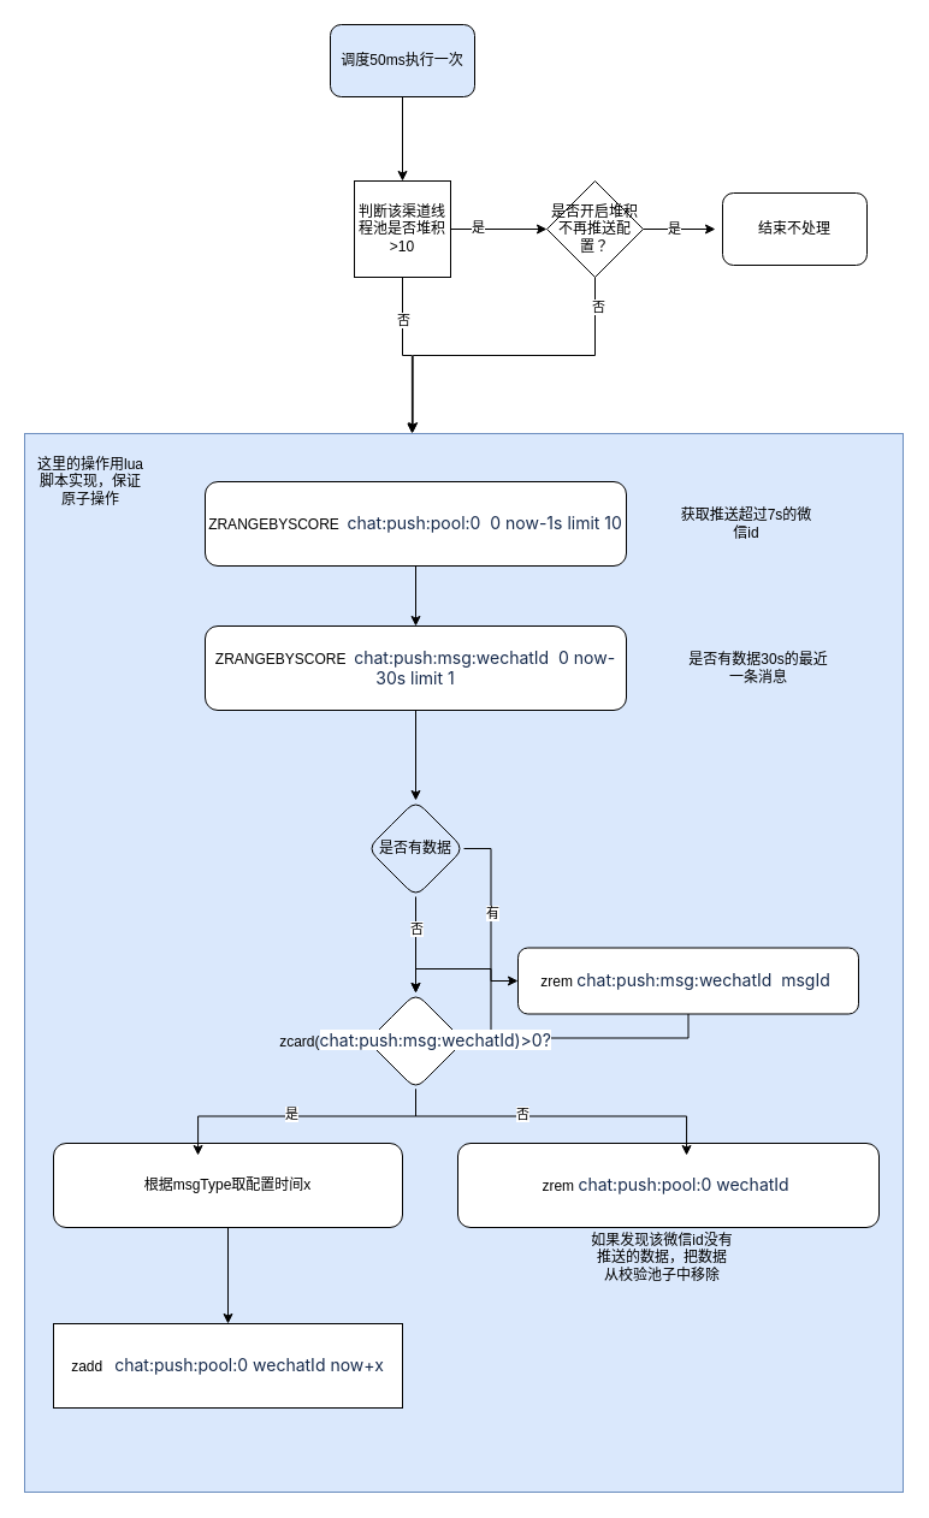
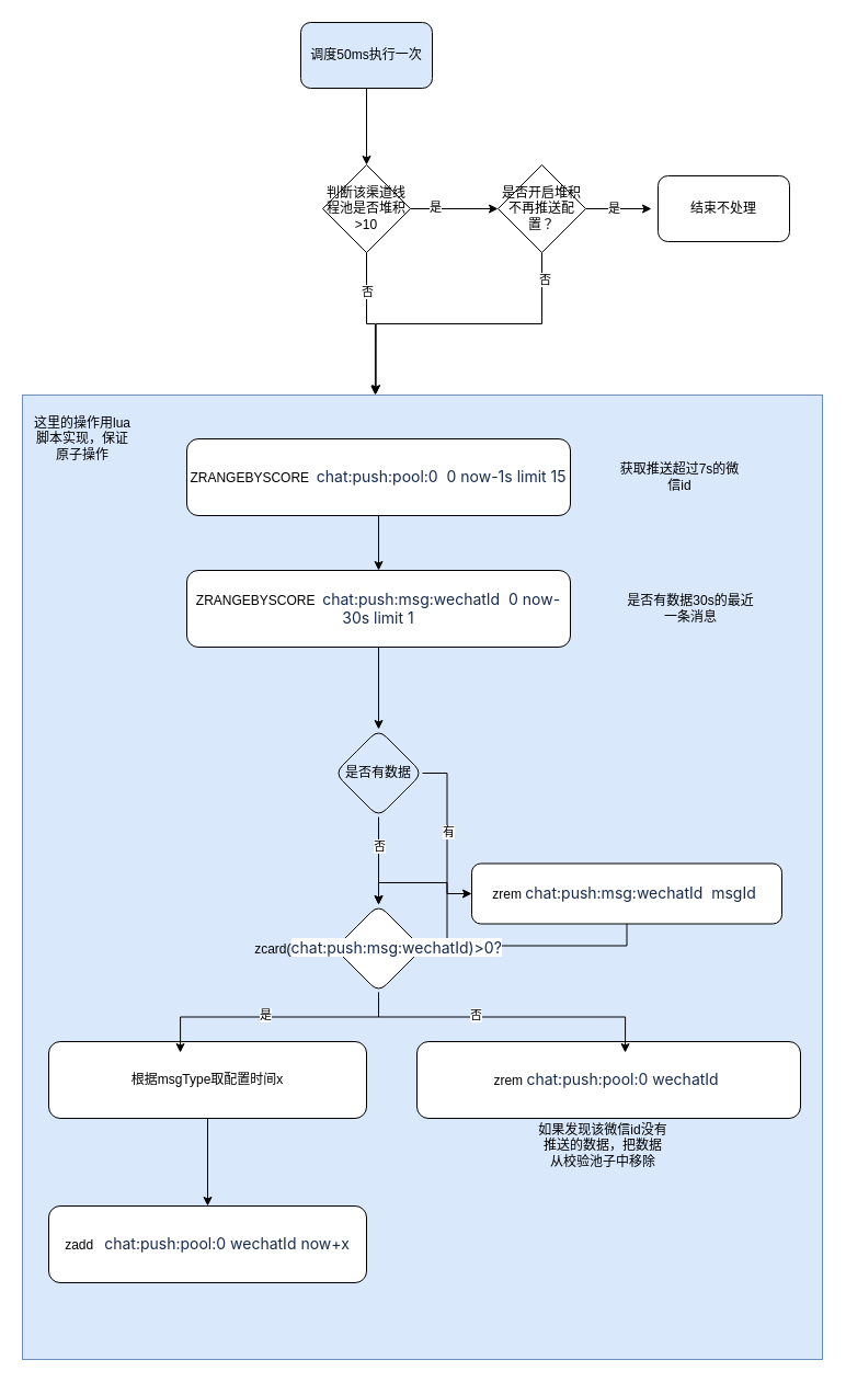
  <mxCell id="0" />
  <mxCell id="1" parent="0" />
  <mxCell id="2" value="" style="rounded=0;whiteSpace=wrap;html=1;fillColor=#dae8fc;strokeColor=#6c8ebf;" parent="1" vertex="1"><mxGeometry x="20" y="360" width="730" height="880" as="geometry" /></mxCell>
  <mxCell id="3" value="" style="edgeStyle=orthogonalEdgeStyle;rounded=0;orthogonalLoop=1;jettySize=auto;html=1;" parent="1" source="4" target="15" edge="1"><mxGeometry relative="1" as="geometry" /></mxCell>
- <mxCell id="4" value="ZRANGEBYSCORE&amp;nbsp;&amp;nbsp;&lt;span style=&quot;color: rgb(23, 43, 77); font-family: -apple-system, &amp;quot;system-ui&amp;quot;, &amp;quot;Segoe UI&amp;quot;, Roboto, Oxygen, Ubuntu, &amp;quot;Fira Sans&amp;quot;, &amp;quot;Droid Sans&amp;quot;, &amp;quot;Helvetica Neue&amp;quot;, sans-serif; font-size: 14px; text-align: start; background-color: rgb(255, 255, 255);&quot;&gt;chat:push:pool:0&amp;nbsp; 0 now-1s limit 10&lt;/span&gt;" style="rounded=1;whiteSpace=wrap;html=1;" parent="1" vertex="1"><mxGeometry x="170" y="400" width="350" height="70" as="geometry" /></mxCell>
+ <mxCell id="4" value="ZRANGEBYSCORE&amp;nbsp;&amp;nbsp;&lt;span style=&quot;color: rgb(23, 43, 77); font-family: -apple-system, &amp;quot;system-ui&amp;quot;, &amp;quot;Segoe UI&amp;quot;, Roboto, Oxygen, Ubuntu, &amp;quot;Fira Sans&amp;quot;, &amp;quot;Droid Sans&amp;quot;, &amp;quot;Helvetica Neue&amp;quot;, sans-serif; font-size: 14px; text-align: start; background-color: rgb(255, 255, 255);&quot;&gt;chat:push:pool:0&amp;nbsp; 0 now-1s limit 15&lt;/span&gt;" style="rounded=1;whiteSpace=wrap;html=1;" parent="1" vertex="1"><mxGeometry x="170" y="400" width="350" height="70" as="geometry" /></mxCell>
  <mxCell id="5" value="获取推送超过7s的微信id" style="text;html=1;align=center;verticalAlign=middle;whiteSpace=wrap;rounded=0;" parent="1" vertex="1"><mxGeometry x="560" width="120" height="50" as="geometry" y="410" /></mxCell>
  <mxCell id="6" style="edgeStyle=orthogonalEdgeStyle;rounded=0;orthogonalLoop=1;jettySize=auto;html=1;exitX=0.5;exitY=1;exitDx=0;exitDy=0;entryX=0.5;entryY=0;entryDx=0;entryDy=0;" parent="1" source="7" target="21" edge="1"><mxGeometry relative="1" as="geometry" /></mxCell>
  <mxCell id="7" value="zrem&amp;nbsp;&lt;span style=&quot;color: rgb(23, 43, 77); font-family: -apple-system, &amp;quot;system-ui&amp;quot;, &amp;quot;Segoe UI&amp;quot;, Roboto, Oxygen, Ubuntu, &amp;quot;Fira Sans&amp;quot;, &amp;quot;Droid Sans&amp;quot;, &amp;quot;Helvetica Neue&amp;quot;, sans-serif; font-size: 14px; text-align: left; background-color: rgb(255, 255, 255);&quot;&gt;chat:push:msg:wechatId&amp;nbsp; msgId&amp;nbsp;&lt;/span&gt;" style="rounded=1;whiteSpace=wrap;html=1;" parent="1" vertex="1"><mxGeometry x="430" y="787.5" width="283" height="55" as="geometry" /></mxCell>
  <mxCell id="8" value="是否有数据30s的最近一条消息" style="text;html=1;align=center;verticalAlign=middle;whiteSpace=wrap;rounded=0;" parent="1" vertex="1"><mxGeometry x="570" y="530" width="120" height="50" as="geometry" /></mxCell>
  <mxCell id="9" value="zrem&amp;nbsp;&lt;span style=&quot;color: rgb(23, 43, 77); font-family: -apple-system, &amp;quot;system-ui&amp;quot;, &amp;quot;Segoe UI&amp;quot;, Roboto, Oxygen, Ubuntu, &amp;quot;Fira Sans&amp;quot;, &amp;quot;Droid Sans&amp;quot;, &amp;quot;Helvetica Neue&amp;quot;, sans-serif; font-size: 14px; text-align: start; background-color: rgb(255, 255, 255);&quot;&gt;chat:push:pool:0&amp;nbsp;&lt;/span&gt;&lt;span style=&quot;color: rgb(23, 43, 77); font-family: -apple-system, &amp;quot;system-ui&amp;quot;, &amp;quot;Segoe UI&amp;quot;, Roboto, Oxygen, Ubuntu, &amp;quot;Fira Sans&amp;quot;, &amp;quot;Droid Sans&amp;quot;, &amp;quot;Helvetica Neue&amp;quot;, sans-serif; font-size: 14px; text-align: left; background-color: rgb(255, 255, 255);&quot;&gt;wechatId&lt;/span&gt;&lt;span style=&quot;color: rgb(23, 43, 77); font-family: -apple-system, &amp;quot;system-ui&amp;quot;, &amp;quot;Segoe UI&amp;quot;, Roboto, Oxygen, Ubuntu, &amp;quot;Fira Sans&amp;quot;, &amp;quot;Droid Sans&amp;quot;, &amp;quot;Helvetica Neue&amp;quot;, sans-serif; font-size: 14px; text-align: start; background-color: rgb(255, 255, 255);&quot;&gt;&amp;nbsp;&lt;/span&gt;" style="rounded=1;whiteSpace=wrap;html=1;" parent="1" vertex="1"><mxGeometry x="380" y="950" width="350" height="70" as="geometry" /></mxCell>
  <mxCell id="10" value="如果发现该微信id没有推送的数据，把数据从校验池子中移除" style="text;html=1;align=center;verticalAlign=middle;whiteSpace=wrap;rounded=0;" parent="1" vertex="1"><mxGeometry x="490" y="1020" width="120" height="50" as="geometry" /></mxCell>
  <mxCell id="11" value="这里的操作用lua脚本实现，保证原子操作" style="text;html=1;align=center;verticalAlign=middle;whiteSpace=wrap;rounded=0;" parent="1" vertex="1"><mxGeometry x="30" y="370" width="90" height="60" as="geometry" /></mxCell>
  <mxCell id="12" value="" style="edgeStyle=orthogonalEdgeStyle;rounded=0;orthogonalLoop=1;jettySize=auto;html=1;" edge="1" parent="1" source="13" target="39"><mxGeometry relative="1" as="geometry" /></mxCell>
  <mxCell id="13" value="根据msgType取配置时间x" style="rounded=1;whiteSpace=wrap;html=1;" parent="1" vertex="1"><mxGeometry x="44" y="950" width="290" height="70" as="geometry" /></mxCell>
  <mxCell id="14" value="" style="edgeStyle=orthogonalEdgeStyle;rounded=0;orthogonalLoop=1;jettySize=auto;html=1;" parent="1" source="15" target="20" edge="1"><mxGeometry relative="1" as="geometry" /></mxCell>
  <mxCell id="15" value="ZRANGEBYSCORE&amp;nbsp;&amp;nbsp;&lt;span style=&quot;color: rgb(23, 43, 77); font-family: -apple-system, &amp;quot;system-ui&amp;quot;, &amp;quot;Segoe UI&amp;quot;, Roboto, Oxygen, Ubuntu, &amp;quot;Fira Sans&amp;quot;, &amp;quot;Droid Sans&amp;quot;, &amp;quot;Helvetica Neue&amp;quot;, sans-serif; font-size: 14px; text-align: left; background-color: rgb(255, 255, 255);&quot;&gt;chat:push:msg:wechatId&lt;/span&gt;&lt;span style=&quot;color: rgb(23, 43, 77); font-family: -apple-system, &amp;quot;system-ui&amp;quot;, &amp;quot;Segoe UI&amp;quot;, Roboto, Oxygen, Ubuntu, &amp;quot;Fira Sans&amp;quot;, &amp;quot;Droid Sans&amp;quot;, &amp;quot;Helvetica Neue&amp;quot;, sans-serif; font-size: 14px; text-align: start; background-color: rgb(255, 255, 255);&quot;&gt;&amp;nbsp; 0 now-30s limit 1&lt;/span&gt;" style="rounded=1;whiteSpace=wrap;html=1;" parent="1" vertex="1"><mxGeometry x="170" y="520" width="350" height="70" as="geometry" /></mxCell>
  <mxCell id="16" style="edgeStyle=orthogonalEdgeStyle;rounded=0;orthogonalLoop=1;jettySize=auto;html=1;exitX=1;exitY=0.5;exitDx=0;exitDy=0;entryX=0;entryY=0.5;entryDx=0;entryDy=0;" parent="1" source="20" target="7" edge="1"><mxGeometry relative="1" as="geometry" /></mxCell>
  <mxCell id="17" value="有" style="edgeLabel;html=1;align=center;verticalAlign=middle;resizable=0;points=[];" parent="16" vertex="1" connectable="0"><mxGeometry x="-0.022" y="1" relative="1" as="geometry"><mxPoint as="offset" /></mxGeometry></mxCell>
  <mxCell id="18" value="" style="edgeStyle=orthogonalEdgeStyle;rounded=0;orthogonalLoop=1;jettySize=auto;html=1;" parent="1" source="20" target="21" edge="1"><mxGeometry relative="1" as="geometry" /></mxCell>
  <mxCell id="19" value="否" style="edgeLabel;html=1;align=center;verticalAlign=middle;resizable=0;points=[];" parent="18" vertex="1" connectable="0"><mxGeometry x="-0.35" relative="1" as="geometry"><mxPoint as="offset" /></mxGeometry></mxCell>
  <mxCell id="20" value="是否有数据" style="rhombus;whiteSpace=wrap;html=1;rounded=1;fillColor=#dae8fc;" parent="1" vertex="1"><mxGeometry x="305" y="665" width="80" height="80" as="geometry" /></mxCell>
  <mxCell id="21" value="zcard(&lt;span style=&quot;color: rgb(23, 43, 77); font-family: -apple-system, &amp;quot;system-ui&amp;quot;, &amp;quot;Segoe UI&amp;quot;, Roboto, Oxygen, Ubuntu, &amp;quot;Fira Sans&amp;quot;, &amp;quot;Droid Sans&amp;quot;, &amp;quot;Helvetica Neue&amp;quot;, sans-serif; font-size: 14px; text-align: left; background-color: rgb(255, 255, 255);&quot;&gt;chat:push:msg:wechatId&lt;/span&gt;&lt;span style=&quot;color: rgb(23, 43, 77); font-family: -apple-system, &amp;quot;system-ui&amp;quot;, &amp;quot;Segoe UI&amp;quot;, Roboto, Oxygen, Ubuntu, &amp;quot;Fira Sans&amp;quot;, &amp;quot;Droid Sans&amp;quot;, &amp;quot;Helvetica Neue&amp;quot;, sans-serif; font-size: 14px; text-align: start; background-color: rgb(255, 255, 255);&quot;&gt;)&amp;gt;0?&lt;/span&gt;" style="rhombus;whiteSpace=wrap;html=1;rounded=1;" parent="1" vertex="1"><mxGeometry x="305" y="825" width="80" height="80" as="geometry" /></mxCell>
  <mxCell id="22" style="edgeStyle=orthogonalEdgeStyle;rounded=0;orthogonalLoop=1;jettySize=auto;html=1;exitX=0.5;exitY=1;exitDx=0;exitDy=0;entryX=0.414;entryY=0.143;entryDx=0;entryDy=0;entryPerimeter=0;" parent="1" source="21" target="13" edge="1"><mxGeometry relative="1" as="geometry" /></mxCell>
  <mxCell id="23" value="是" style="edgeLabel;html=1;align=center;verticalAlign=middle;resizable=0;points=[];" parent="22" vertex="1" connectable="0"><mxGeometry x="0.072" y="-3" relative="1" as="geometry"><mxPoint y="1" as="offset" /></mxGeometry></mxCell>
  <mxCell id="24" style="edgeStyle=orthogonalEdgeStyle;rounded=0;orthogonalLoop=1;jettySize=auto;html=1;exitX=0.5;exitY=1;exitDx=0;exitDy=0;entryX=0.543;entryY=0.143;entryDx=0;entryDy=0;entryPerimeter=0;" parent="1" source="21" target="9" edge="1"><mxGeometry relative="1" as="geometry" /></mxCell>
  <mxCell id="25" value="否" style="edgeLabel;html=1;align=center;verticalAlign=middle;resizable=0;points=[];" parent="24" vertex="1" connectable="0"><mxGeometry x="-0.211" y="3" relative="1" as="geometry"><mxPoint y="1" as="offset" /></mxGeometry></mxCell>
  <mxCell id="26" style="edgeStyle=orthogonalEdgeStyle;rounded=0;orthogonalLoop=1;jettySize=auto;html=1;exitX=0.5;exitY=1;exitDx=0;exitDy=0;entryX=0.5;entryY=0;entryDx=0;entryDy=0;" parent="1" source="27" target="30" edge="1"><mxGeometry relative="1" as="geometry" /></mxCell>
  <mxCell id="27" value="调度50ms执行一次" style="rounded=1;whiteSpace=wrap;html=1;fillColor=#dae8fc;" parent="1" vertex="1"><mxGeometry x="274" y="20" width="120" height="60" as="geometry" /></mxCell>
  <mxCell id="28" value="" style="edgeStyle=orthogonalEdgeStyle;rounded=0;orthogonalLoop=1;jettySize=auto;html=1;" parent="1" source="30" target="33" edge="1"><mxGeometry relative="1" as="geometry" /></mxCell>
  <mxCell id="29" value="是" style="edgeLabel;html=1;align=center;verticalAlign=middle;resizable=0;points=[];" parent="28" vertex="1" connectable="0"><mxGeometry x="-0.45" y="2" relative="1" as="geometry"><mxPoint as="offset" /></mxGeometry></mxCell>
- <mxCell id="30" value="判断该渠道线程池是否堆积&amp;gt;10" style="whiteSpace=wrap;html=1;rounded=0;" parent="1" vertex="1"><mxGeometry x="294" y="150" width="80" height="80" as="geometry" /></mxCell>
+ <mxCell id="30" value="判断该渠道线程池是否堆积&amp;gt;10" style="rhombus;whiteSpace=wrap;html=1;" parent="1" vertex="1"><mxGeometry x="294" y="150" width="80" height="80" as="geometry" /></mxCell>
  <mxCell id="31" value="" style="edgeStyle=orthogonalEdgeStyle;rounded=0;orthogonalLoop=1;jettySize=auto;html=1;" parent="1" source="33" edge="1"><mxGeometry relative="1" as="geometry"><mxPoint x="594" y="190" as="targetPoint" /></mxGeometry></mxCell>
  <mxCell id="32" value="是" style="edgeLabel;html=1;align=center;verticalAlign=middle;resizable=0;points=[];" parent="31" vertex="1" connectable="0"><mxGeometry x="-0.174" y="1" relative="1" as="geometry"><mxPoint as="offset" /></mxGeometry></mxCell>
  <mxCell id="33" value="是否开启堆积不再推送配置？" style="rhombus;whiteSpace=wrap;html=1;" parent="1" vertex="1"><mxGeometry x="454" y="150" width="80" height="80" as="geometry" /></mxCell>
  <mxCell id="34" value="结束不处理" style="rounded=1;whiteSpace=wrap;html=1;" parent="1" vertex="1"><mxGeometry x="600" y="160" width="120" height="60" as="geometry" /></mxCell>
  <mxCell id="35" style="edgeStyle=orthogonalEdgeStyle;rounded=0;orthogonalLoop=1;jettySize=auto;html=1;exitX=0.5;exitY=1;exitDx=0;exitDy=0;entryX=0.441;entryY=0;entryDx=0;entryDy=0;entryPerimeter=0;" parent="1" source="30" target="2" edge="1"><mxGeometry relative="1" as="geometry" /></mxCell>
  <mxCell id="36" value="否" style="edgeLabel;html=1;align=center;verticalAlign=middle;resizable=0;points=[];" parent="35" vertex="1" connectable="0"><mxGeometry x="-0.496" relative="1" as="geometry"><mxPoint as="offset" /></mxGeometry></mxCell>
  <mxCell id="37" style="edgeStyle=orthogonalEdgeStyle;rounded=0;orthogonalLoop=1;jettySize=auto;html=1;exitX=0.5;exitY=1;exitDx=0;exitDy=0;entryX=0.442;entryY=-0.001;entryDx=0;entryDy=0;entryPerimeter=0;" parent="1" source="33" target="2" edge="1"><mxGeometry relative="1" as="geometry" /></mxCell>
  <mxCell id="38" value="否" style="edgeLabel;html=1;align=center;verticalAlign=middle;resizable=0;points=[];" parent="37" vertex="1" connectable="0"><mxGeometry x="-0.827" y="2" relative="1" as="geometry"><mxPoint as="offset" /></mxGeometry></mxCell>
- <mxCell id="39" value="zadd&amp;nbsp;&amp;nbsp;&amp;nbsp;&lt;span style=&quot;color: rgb(23, 43, 77); font-family: -apple-system, &amp;quot;system-ui&amp;quot;, &amp;quot;Segoe UI&amp;quot;, Roboto, Oxygen, Ubuntu, &amp;quot;Fira Sans&amp;quot;, &amp;quot;Droid Sans&amp;quot;, &amp;quot;Helvetica Neue&amp;quot;, sans-serif; font-size: 14px; text-align: start; background-color: rgb(255, 255, 255);&quot;&gt;chat:push:pool:0&amp;nbsp;&lt;/span&gt;&lt;span style=&quot;color: rgb(23, 43, 77); font-family: -apple-system, &amp;quot;system-ui&amp;quot;, &amp;quot;Segoe UI&amp;quot;, Roboto, Oxygen, Ubuntu, &amp;quot;Fira Sans&amp;quot;, &amp;quot;Droid Sans&amp;quot;, &amp;quot;Helvetica Neue&amp;quot;, sans-serif; font-size: 14px; text-align: left; background-color: rgb(255, 255, 255);&quot;&gt;wechatId now+x&lt;/span&gt;" style="whiteSpace=wrap;html=1;rounded=0;" vertex="1" parent="1"><mxGeometry x="44" y="1100" width="290" height="70" as="geometry" /></mxCell>
+ <mxCell id="39" value="zadd&amp;nbsp;&amp;nbsp;&amp;nbsp;&lt;span style=&quot;color: rgb(23, 43, 77); font-family: -apple-system, &amp;quot;system-ui&amp;quot;, &amp;quot;Segoe UI&amp;quot;, Roboto, Oxygen, Ubuntu, &amp;quot;Fira Sans&amp;quot;, &amp;quot;Droid Sans&amp;quot;, &amp;quot;Helvetica Neue&amp;quot;, sans-serif; font-size: 14px; text-align: start; background-color: rgb(255, 255, 255);&quot;&gt;chat:push:pool:0&amp;nbsp;&lt;/span&gt;&lt;span style=&quot;color: rgb(23, 43, 77); font-family: -apple-system, &amp;quot;system-ui&amp;quot;, &amp;quot;Segoe UI&amp;quot;, Roboto, Oxygen, Ubuntu, &amp;quot;Fira Sans&amp;quot;, &amp;quot;Droid Sans&amp;quot;, &amp;quot;Helvetica Neue&amp;quot;, sans-serif; font-size: 14px; text-align: left; background-color: rgb(255, 255, 255);&quot;&gt;wechatId now+x&lt;/span&gt;" style="rounded=1;whiteSpace=wrap;html=1;" vertex="1" parent="1"><mxGeometry x="44" y="1100" width="290" height="70" as="geometry" /></mxCell>
